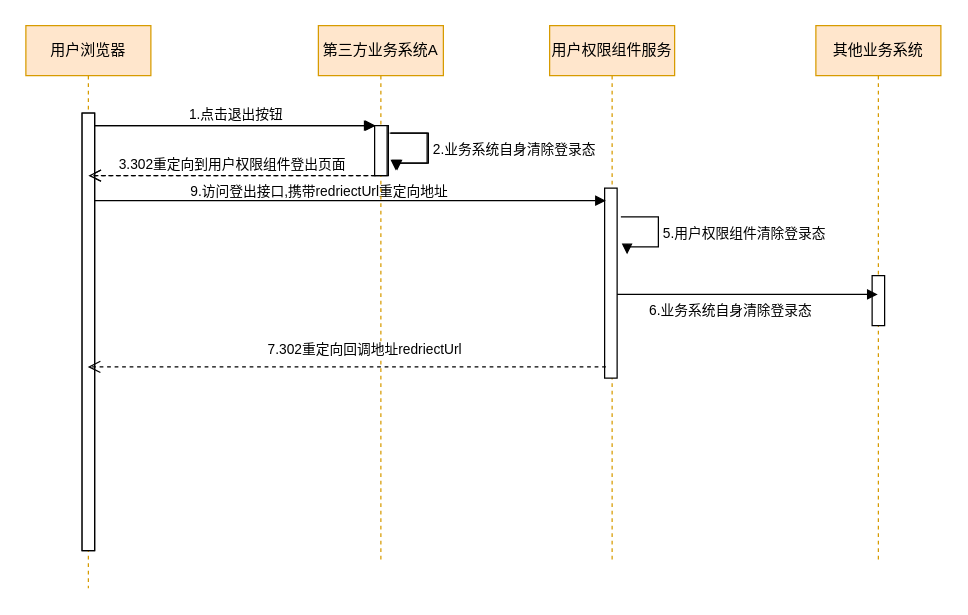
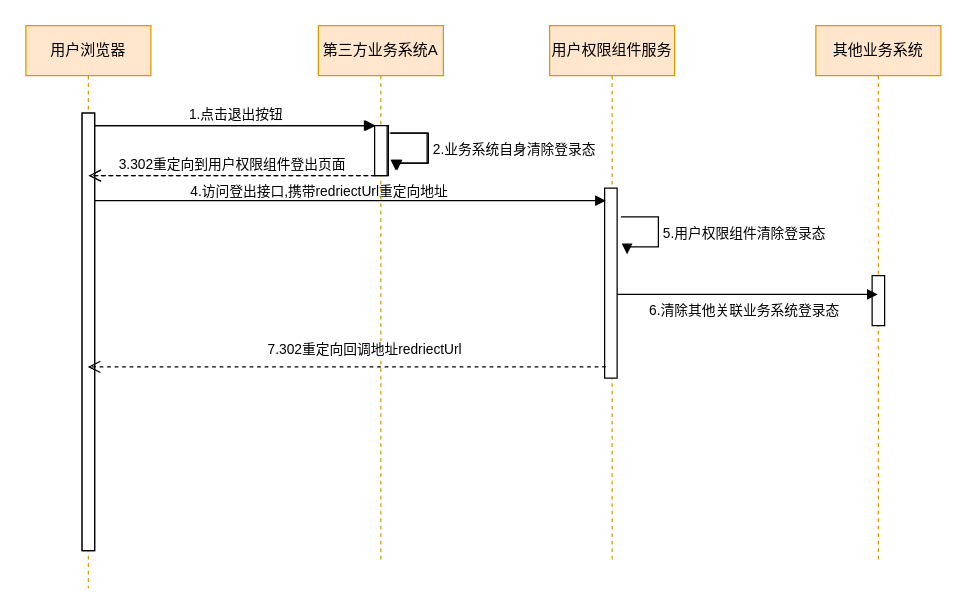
  <mxCell id="0" />
  <mxCell id="1" parent="0" />
  <mxCell id="2" value="" style="html=1;points=[];perimeter=orthogonalPerimeter;outlineConnect=0;targetShapes=umlLifeline;portConstraint=eastwest;newEdgeStyle={&quot;edgeStyle&quot;:&quot;elbowEdgeStyle&quot;,&quot;elbow&quot;:&quot;vertical&quot;,&quot;curved&quot;:0,&quot;rounded&quot;:0};" parent="1" vertex="1"><mxGeometry x="65" y="90" width="10" height="350" as="geometry" /></mxCell>
  <mxCell id="3" value="" style="html=1;points=[];perimeter=orthogonalPerimeter;outlineConnect=0;targetShapes=umlLifeline;portConstraint=eastwest;newEdgeStyle={&quot;edgeStyle&quot;:&quot;elbowEdgeStyle&quot;,&quot;elbow&quot;:&quot;vertical&quot;,&quot;curved&quot;:0,&quot;rounded&quot;:0};" parent="1" vertex="1"><mxGeometry x="300" y="100" width="10" height="40" as="geometry" /></mxCell>
  <mxCell id="4" value="2.业务系统自身清除登录态" style="html=1;align=left;spacingLeft=2;endArrow=block;rounded=0;edgeStyle=orthogonalEdgeStyle;curved=0;rounded=0;" parent="1" edge="1"><mxGeometry x="0.012" relative="1" as="geometry"><mxPoint x="312" y="106" as="sourcePoint" /><Array as="points"><mxPoint x="342" y="106" /><mxPoint x="342" y="130" /><mxPoint x="317" y="130" /></Array><mxPoint x="317" y="136" as="targetPoint" /><mxPoint as="offset" /></mxGeometry></mxCell>
  <mxCell id="5" value="1.点击退出按钮" style="html=1;verticalAlign=bottom;endArrow=block;edgeStyle=elbowEdgeStyle;elbow=horizontal;curved=0;rounded=0;" parent="1" source="2" target="3" edge="1"><mxGeometry x="0.004" relative="1" as="geometry"><mxPoint x="175" y="110" as="sourcePoint" /><Array as="points"><mxPoint x="160" y="100" /></Array><mxPoint as="offset" /></mxGeometry></mxCell>
  <mxCell id="6" value="3.302重定向到用户权限组件登出页面" style="html=1;verticalAlign=bottom;endArrow=open;dashed=1;endSize=8;edgeStyle=elbowEdgeStyle;elbow=vertical;curved=0;rounded=0;" parent="1" source="3" edge="1"><mxGeometry relative="1" as="geometry"><mxPoint x="70" y="140" as="targetPoint" /><Array as="points" /><mxPoint x="211" y="138.167" as="sourcePoint" /><mxPoint as="offset" /></mxGeometry></mxCell>
- <mxCell id="7" value="&lt;div style=&quot;text-align: center;&quot;&gt;&lt;span style=&quot;font-size: 11px; white-space: nowrap; background-color: rgb(255, 255, 255);&quot;&gt;9.访问登出接口,携带redriectUrl重定向地址&lt;/span&gt;&lt;/div&gt;" style="text;whiteSpace=wrap;html=1;" parent="1" vertex="1"><mxGeometry x="150" y="139" width="120" height="21" as="geometry" /></mxCell>
+ <mxCell id="7" value="&lt;div style=&quot;text-align: center;&quot;&gt;&lt;span style=&quot;font-size: 11px; white-space: nowrap; background-color: rgb(255, 255, 255);&quot;&gt;4.访问登出接口,携带redriectUrl重定向地址&lt;/span&gt;&lt;/div&gt;" style="text;whiteSpace=wrap;html=1;" parent="1" vertex="1"><mxGeometry x="150" y="139" width="120" height="21" as="geometry" /></mxCell>
  <mxCell id="8" value="5.用户权限组件清除登录态" style="html=1;align=left;spacingLeft=2;endArrow=block;rounded=0;edgeStyle=orthogonalEdgeStyle;curved=0;rounded=0;" parent="1" edge="1"><mxGeometry x="0.012" relative="1" as="geometry"><mxPoint x="496" y="173" as="sourcePoint" /><Array as="points"><mxPoint x="526" y="173" /><mxPoint x="526" y="197" /><mxPoint x="501" y="197" /></Array><mxPoint x="501" y="203" as="targetPoint" /><mxPoint as="offset" /></mxGeometry></mxCell>
  <mxCell id="9" value="用户浏览器" style="shape=umlLifeline;perimeter=lifelinePerimeter;whiteSpace=wrap;html=1;container=0;dropTarget=0;collapsible=0;recursiveResize=0;outlineConnect=0;portConstraint=eastwest;newEdgeStyle={&quot;edgeStyle&quot;:&quot;elbowEdgeStyle&quot;,&quot;elbow&quot;:&quot;vertical&quot;,&quot;curved&quot;:0,&quot;rounded&quot;:0};fillColor=#ffe6cc;strokeColor=#d79b00;" parent="1" vertex="1"><mxGeometry x="20" y="20" width="100" height="450" as="geometry" /></mxCell>
  <mxCell id="10" value="" style="html=1;points=[];perimeter=orthogonalPerimeter;outlineConnect=0;targetShapes=umlLifeline;portConstraint=eastwest;newEdgeStyle={&quot;edgeStyle&quot;:&quot;elbowEdgeStyle&quot;,&quot;elbow&quot;:&quot;vertical&quot;,&quot;curved&quot;:0,&quot;rounded&quot;:0};" parent="9" vertex="1"><mxGeometry x="45" y="70" width="10" height="350" as="geometry" /></mxCell>
  <mxCell id="11" value="第三方业务系统A" style="shape=umlLifeline;perimeter=lifelinePerimeter;whiteSpace=wrap;html=1;container=0;dropTarget=0;collapsible=0;recursiveResize=0;outlineConnect=0;portConstraint=eastwest;newEdgeStyle={&quot;edgeStyle&quot;:&quot;elbowEdgeStyle&quot;,&quot;elbow&quot;:&quot;vertical&quot;,&quot;curved&quot;:0,&quot;rounded&quot;:0};fillColor=#ffe6cc;strokeColor=#d79b00;" parent="1" vertex="1"><mxGeometry x="254" y="20" width="100" height="430" as="geometry" /></mxCell>
  <mxCell id="12" value="" style="html=1;points=[];perimeter=orthogonalPerimeter;outlineConnect=0;targetShapes=umlLifeline;portConstraint=eastwest;newEdgeStyle={&quot;edgeStyle&quot;:&quot;elbowEdgeStyle&quot;,&quot;elbow&quot;:&quot;vertical&quot;,&quot;curved&quot;:0,&quot;rounded&quot;:0};" parent="11" vertex="1"><mxGeometry x="45" y="80" width="10" height="40" as="geometry" /></mxCell>
  <mxCell id="13" value="" style="html=1;align=left;spacingLeft=2;endArrow=block;rounded=0;edgeStyle=orthogonalEdgeStyle;curved=0;rounded=0;" parent="11" edge="1"><mxGeometry relative="1" as="geometry"><mxPoint x="57" y="86" as="sourcePoint" /><Array as="points"><mxPoint x="87" y="86" /><mxPoint x="87" y="110" /><mxPoint x="62" y="110" /></Array><mxPoint x="62" y="116" as="targetPoint" /></mxGeometry></mxCell>
  <mxCell id="14" value="" style="html=1;verticalAlign=bottom;endArrow=block;edgeStyle=elbowEdgeStyle;elbow=horizontal;curved=0;rounded=0;" parent="1" source="10" target="12" edge="1"><mxGeometry relative="1" as="geometry"><mxPoint x="175" y="110" as="sourcePoint" /><Array as="points"><mxPoint x="160" y="100" /></Array><mxPoint as="offset" /></mxGeometry></mxCell>
  <mxCell id="15" value="用户权限组件服务" style="shape=umlLifeline;perimeter=lifelinePerimeter;whiteSpace=wrap;html=1;container=0;dropTarget=0;collapsible=0;recursiveResize=0;outlineConnect=0;portConstraint=eastwest;newEdgeStyle={&quot;edgeStyle&quot;:&quot;elbowEdgeStyle&quot;,&quot;elbow&quot;:&quot;vertical&quot;,&quot;curved&quot;:0,&quot;rounded&quot;:0};fillColor=#ffe6cc;strokeColor=#d79b00;" parent="1" vertex="1"><mxGeometry x="439" y="20" width="100" height="430" as="geometry" /></mxCell>
  <mxCell id="16" value="" style="html=1;points=[];perimeter=orthogonalPerimeter;outlineConnect=0;targetShapes=umlLifeline;portConstraint=eastwest;newEdgeStyle={&quot;edgeStyle&quot;:&quot;elbowEdgeStyle&quot;,&quot;elbow&quot;:&quot;vertical&quot;,&quot;curved&quot;:0,&quot;rounded&quot;:0};" parent="15" vertex="1"><mxGeometry x="44" y="130" width="10" height="152" as="geometry" /></mxCell>
  <mxCell id="17" value="" style="html=1;verticalAlign=bottom;endArrow=open;dashed=1;endSize=8;edgeStyle=elbowEdgeStyle;elbow=vertical;curved=0;rounded=0;" parent="1" source="12" edge="1"><mxGeometry relative="1" as="geometry"><mxPoint x="70" y="140" as="targetPoint" /><Array as="points" /><mxPoint x="211" y="138.167" as="sourcePoint" /><mxPoint as="offset" /></mxGeometry></mxCell>
  <mxCell id="18" value="" style="html=1;verticalAlign=bottom;endArrow=block;edgeStyle=elbowEdgeStyle;elbow=horizontal;curved=0;rounded=0;" parent="1" edge="1"><mxGeometry x="0.111" y="-60" relative="1" as="geometry"><mxPoint x="75" y="160" as="sourcePoint" /><Array as="points"><mxPoint x="160" y="160" /></Array><mxPoint x="484" y="160" as="targetPoint" /><mxPoint as="offset" /></mxGeometry></mxCell>
  <mxCell id="19" value="7.302重定向回调地址redriectUrl" style="html=1;verticalAlign=bottom;endArrow=open;dashed=1;endSize=8;edgeStyle=elbowEdgeStyle;elbow=vertical;curved=0;rounded=0;" parent="1" edge="1"><mxGeometry x="-1" y="-21" relative="1" as="geometry"><mxPoint x="306" y="303" as="targetPoint" /><Array as="points" /><mxPoint x="306" y="302.833" as="sourcePoint" /><mxPoint x="-15" y="-15" as="offset" /></mxGeometry></mxCell>
  <mxCell id="20" value="" style="html=1;verticalAlign=bottom;endArrow=open;dashed=1;endSize=8;edgeStyle=elbowEdgeStyle;elbow=vertical;curved=0;rounded=0;" parent="1" edge="1"><mxGeometry x="-0.002" relative="1" as="geometry"><mxPoint x="69.5" y="293" as="targetPoint" /><Array as="points" /><mxPoint x="484" y="293" as="sourcePoint" /><mxPoint as="offset" /></mxGeometry></mxCell>
  <mxCell id="21" value="其他业务系统" style="shape=umlLifeline;perimeter=lifelinePerimeter;whiteSpace=wrap;html=1;container=0;dropTarget=0;collapsible=0;recursiveResize=0;outlineConnect=0;portConstraint=eastwest;newEdgeStyle={&quot;edgeStyle&quot;:&quot;elbowEdgeStyle&quot;,&quot;elbow&quot;:&quot;vertical&quot;,&quot;curved&quot;:0,&quot;rounded&quot;:0};fillColor=#ffe6cc;strokeColor=#d79b00;" vertex="1" parent="1"><mxGeometry x="652" y="20" width="100" height="430" as="geometry" /></mxCell>
  <mxCell id="22" value="" style="html=1;points=[];perimeter=orthogonalPerimeter;outlineConnect=0;targetShapes=umlLifeline;portConstraint=eastwest;newEdgeStyle={&quot;edgeStyle&quot;:&quot;elbowEdgeStyle&quot;,&quot;elbow&quot;:&quot;vertical&quot;,&quot;curved&quot;:0,&quot;rounded&quot;:0};" vertex="1" parent="21"><mxGeometry x="45" y="200" width="10" height="40" as="geometry" /></mxCell>
  <mxCell id="23" value="" style="html=1;verticalAlign=bottom;endArrow=block;edgeStyle=elbowEdgeStyle;elbow=horizontal;curved=0;rounded=0;" edge="1" parent="1"><mxGeometry x="0.111" y="-60" relative="1" as="geometry"><mxPoint x="493" y="235" as="sourcePoint" /><Array as="points"><mxPoint x="578" y="235" /></Array><mxPoint x="701.5" y="235" as="targetPoint" /><mxPoint as="offset" /></mxGeometry></mxCell>
- <mxCell id="24" value="&lt;span style=&quot;color: rgb(0, 0, 0); font-family: Helvetica; font-size: 11px; font-style: normal; font-variant-ligatures: normal; font-variant-caps: normal; font-weight: 400; letter-spacing: normal; orphans: 2; text-align: left; text-indent: 0px; text-transform: none; white-space: nowrap; widows: 2; word-spacing: 0px; -webkit-text-stroke-width: 0px; background-color: rgb(255, 255, 255); text-decoration-style: initial; text-decoration-color: initial; display: inline !important; float: none;&quot;&gt;6.业务系统自身清除登录态&lt;/span&gt;" style="text;whiteSpace=wrap;html=1;" vertex="1" parent="1"><mxGeometry x="517" y="234" width="170" height="36" as="geometry" /></mxCell>
+ <mxCell id="24" value="&lt;span style=&quot;color: rgb(0, 0, 0); font-family: Helvetica; font-size: 11px; font-style: normal; font-variant-ligatures: normal; font-variant-caps: normal; font-weight: 400; letter-spacing: normal; orphans: 2; text-align: left; text-indent: 0px; text-transform: none; white-space: nowrap; widows: 2; word-spacing: 0px; -webkit-text-stroke-width: 0px; background-color: rgb(255, 255, 255); text-decoration-style: initial; text-decoration-color: initial; display: inline !important; float: none;&quot;&gt;6.清除其他关联业务系统登录态&lt;/span&gt;" style="text;whiteSpace=wrap;html=1;" vertex="1" parent="1"><mxGeometry x="517" y="234" width="170" height="36" as="geometry" /></mxCell>
